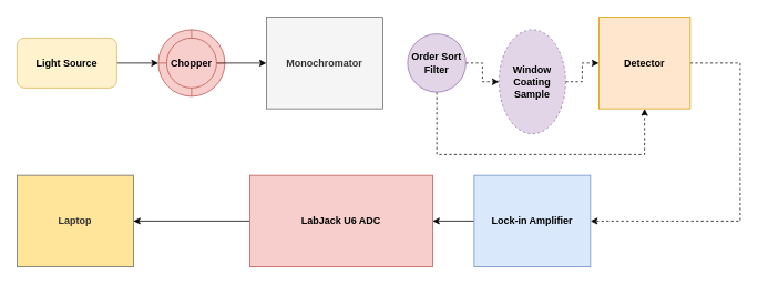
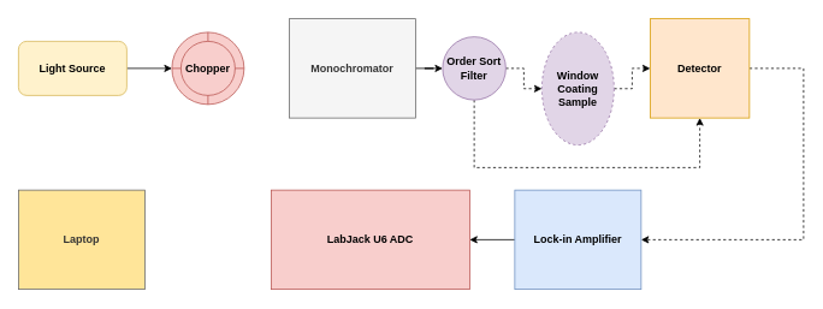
  <mxCell id="0" />
  <mxCell id="1" parent="0" />
  <mxCell id="2" style="edgeStyle=orthogonalEdgeStyle;rounded=0;orthogonalLoop=1;jettySize=auto;html=1;entryX=0;entryY=0.5;entryDx=0;entryDy=0;" edge="1" parent="1" source="3" target="6"><mxGeometry relative="1" as="geometry" /></mxCell>
  <mxCell id="3" value="Light Source" style="rounded=1;whiteSpace=wrap;html=1;fontStyle=1;fillColor=#fff2cc;strokeColor=#d6b656;" vertex="1" parent="1"><mxGeometry x="20" y="45" width="120" height="60" as="geometry" /></mxCell>
+ <mxCell id="4" style="edgeStyle=orthogonalEdgeStyle;rounded=0;orthogonalLoop=1;jettySize=auto;html=1;" edge="1" parent="1" source="5" target="15"><mxGeometry relative="1" as="geometry" /></mxCell>
  <mxCell id="5" value="Monochromator" style="rounded=0;whiteSpace=wrap;html=1;fontStyle=1;fillColor=#f5f5f5;strokeColor=#666666;fontColor=#333333;" vertex="1" parent="1"><mxGeometry x="320" y="20" width="140" height="110" as="geometry" /></mxCell>
  <mxCell id="6" value="" style="ellipse;whiteSpace=wrap;html=1;aspect=fixed;fillColor=#f8cecc;strokeColor=#b85450;" vertex="1" parent="1"><mxGeometry x="190" y="35" width="80" height="80" as="geometry" /></mxCell>
- <mxCell id="7" style="edgeStyle=orthogonalEdgeStyle;rounded=0;orthogonalLoop=1;jettySize=auto;html=1;entryX=0;entryY=0.5;entryDx=0;entryDy=0;" edge="1" parent="1" source="8" target="5"><mxGeometry relative="1" as="geometry" /></mxCell>
  <mxCell id="8" value="&lt;b&gt;Chopper&lt;/b&gt;" style="ellipse;whiteSpace=wrap;html=1;aspect=fixed;fillColor=#f8cecc;strokeColor=#b85450;" vertex="1" parent="1"><mxGeometry x="200" y="45" width="60" height="60" as="geometry" /></mxCell>
  <mxCell id="9" value="" style="endArrow=none;html=1;fillColor=#f8cecc;strokeColor=#b85450;" edge="1" parent="1"><mxGeometry width="50" height="50" relative="1" as="geometry"><mxPoint x="230" y="115" as="sourcePoint" /><mxPoint x="230" y="105" as="targetPoint" /></mxGeometry></mxCell>
  <mxCell id="10" value="" style="endArrow=none;html=1;fillColor=#f8cecc;strokeColor=#b85450;" edge="1" parent="1"><mxGeometry width="50" height="50" relative="1" as="geometry"><mxPoint x="190" y="75" as="sourcePoint" /><mxPoint x="200" y="75" as="targetPoint" /></mxGeometry></mxCell>
  <mxCell id="11" value="" style="endArrow=none;html=1;entryX=0.5;entryY=0;entryDx=0;entryDy=0;fillColor=#f8cecc;strokeColor=#b85450;" edge="1" parent="1" target="6"><mxGeometry width="50" height="50" relative="1" as="geometry"><mxPoint x="230" y="45" as="sourcePoint" /><mxPoint x="260" y="25" as="targetPoint" /></mxGeometry></mxCell>
  <mxCell id="12" value="" style="endArrow=none;html=1;exitX=1;exitY=0.5;exitDx=0;exitDy=0;entryX=1;entryY=0.5;entryDx=0;entryDy=0;fillColor=#f8cecc;strokeColor=#b85450;" edge="1" parent="1" source="8" target="6"><mxGeometry width="50" height="50" relative="1" as="geometry"><mxPoint x="250" y="115" as="sourcePoint" /><mxPoint x="300" y="65" as="targetPoint" /></mxGeometry></mxCell>
  <mxCell id="13" style="edgeStyle=orthogonalEdgeStyle;rounded=0;orthogonalLoop=1;jettySize=auto;html=1;entryX=0;entryY=0.5;entryDx=0;entryDy=0;dashed=1;" edge="1" parent="1" source="15" target="17"><mxGeometry relative="1" as="geometry" /></mxCell>
  <mxCell id="14" style="edgeStyle=orthogonalEdgeStyle;rounded=0;orthogonalLoop=1;jettySize=auto;html=1;entryX=0.5;entryY=1;entryDx=0;entryDy=0;dashed=1;" edge="1" parent="1" source="15" target="19"><mxGeometry relative="1" as="geometry"><mxPoint x="580" y="255" as="targetPoint" /><Array as="points"><mxPoint x="525" y="185" /><mxPoint x="775" y="185" /></Array></mxGeometry></mxCell>
  <mxCell id="15" value="Order Sort&lt;br&gt;Filter" style="ellipse;whiteSpace=wrap;html=1;aspect=fixed;fillColor=#e1d5e7;strokeColor=#9673a6;fontStyle=1" vertex="1" parent="1"><mxGeometry x="490" y="40" width="70" height="70" as="geometry" /></mxCell>
  <mxCell id="16" style="edgeStyle=orthogonalEdgeStyle;rounded=0;orthogonalLoop=1;jettySize=auto;html=1;entryX=0;entryY=0.5;entryDx=0;entryDy=0;dashed=1;" edge="1" parent="1" source="17" target="19"><mxGeometry relative="1" as="geometry" /></mxCell>
  <mxCell id="17" value="Window Coating Sample" style="ellipse;whiteSpace=wrap;html=1;aspect=fixed;fontStyle=1;fillColor=#e1d5e7;strokeColor=#9673a6;dashed=1;" vertex="1" parent="1"><mxGeometry x="600" y="35" width="80" height="125" as="geometry" /></mxCell>
  <mxCell id="18" style="edgeStyle=orthogonalEdgeStyle;rounded=0;orthogonalLoop=1;jettySize=auto;html=1;entryX=1;entryY=0.5;entryDx=0;entryDy=0;dashed=1;" edge="1" parent="1" source="19" target="21"><mxGeometry relative="1" as="geometry"><Array as="points"><mxPoint x="890" y="75" /><mxPoint x="890" y="265" /></Array></mxGeometry></mxCell>
  <mxCell id="19" value="Detector" style="whiteSpace=wrap;html=1;aspect=fixed;fontStyle=1;fillColor=#ffe6cc;strokeColor=#d79b00;" vertex="1" parent="1"><mxGeometry x="720" y="20" width="110" height="110" as="geometry" /></mxCell>
  <mxCell id="20" style="edgeStyle=orthogonalEdgeStyle;rounded=0;orthogonalLoop=1;jettySize=auto;html=1;entryX=1;entryY=0.5;entryDx=0;entryDy=0;" edge="1" parent="1" source="21" target="23"><mxGeometry relative="1" as="geometry" /></mxCell>
  <mxCell id="21" value="Lock-in Amplifier" style="rounded=0;whiteSpace=wrap;html=1;fontStyle=1;fillColor=#dae8fc;strokeColor=#6c8ebf;" vertex="1" parent="1"><mxGeometry x="570" y="210" width="140" height="110" as="geometry" /></mxCell>
- <mxCell id="22" style="edgeStyle=orthogonalEdgeStyle;rounded=0;orthogonalLoop=1;jettySize=auto;html=1;entryX=1;entryY=0.5;entryDx=0;entryDy=0;" edge="1" parent="1" source="23" target="24"><mxGeometry relative="1" as="geometry" /></mxCell>
  <mxCell id="23" value="LabJack U6 ADC" style="rounded=0;whiteSpace=wrap;html=1;fontStyle=1;fillColor=#f8cecc;strokeColor=#b85450;" vertex="1" parent="1"><mxGeometry x="300" y="210" width="220" height="110" as="geometry" /></mxCell>
  <mxCell id="24" value="Laptop" style="rounded=0;whiteSpace=wrap;html=1;fontStyle=1;strokeColor=#666666;fontColor=#333333;fillColor=#FFE599;" vertex="1" parent="1"><mxGeometry x="20" y="210" width="140" height="110" as="geometry" /></mxCell>
